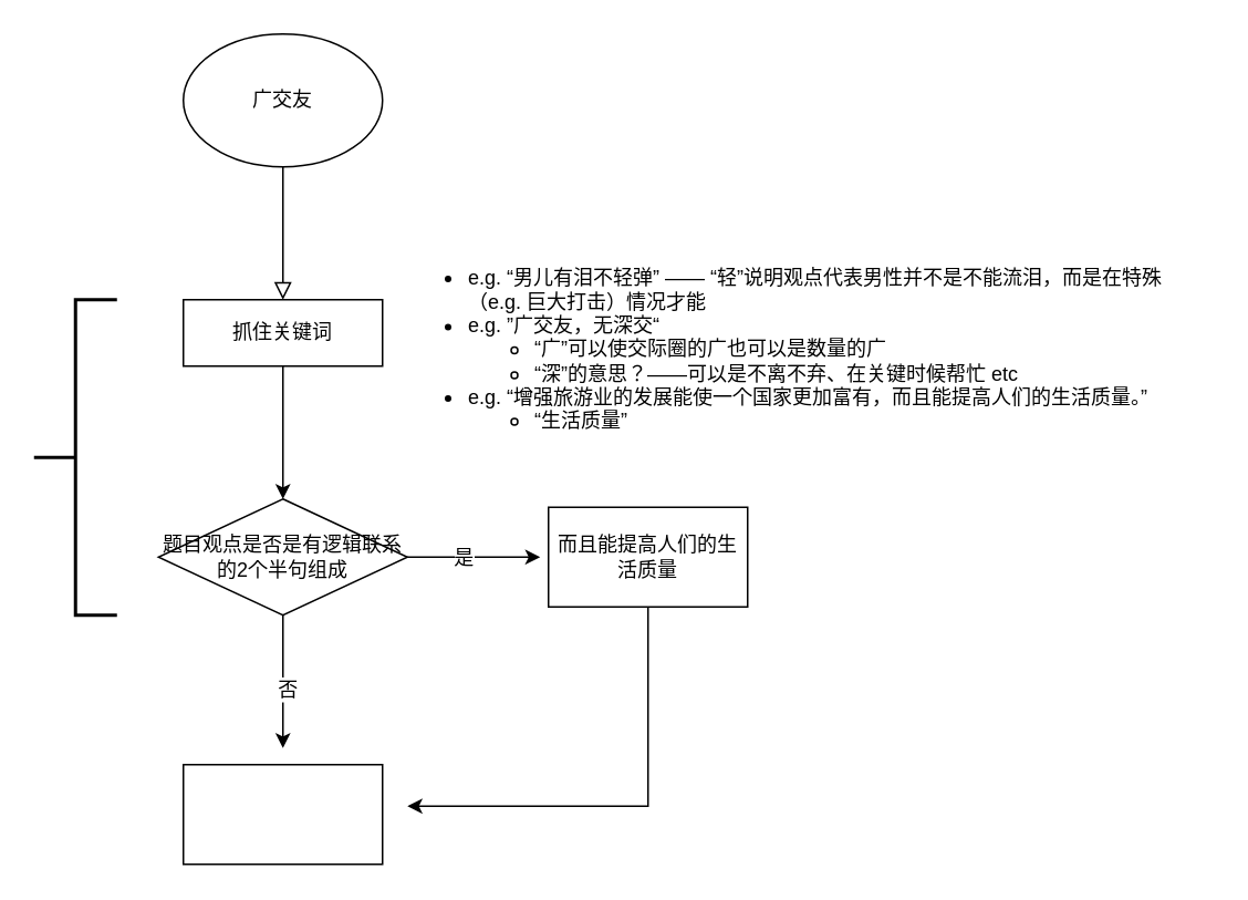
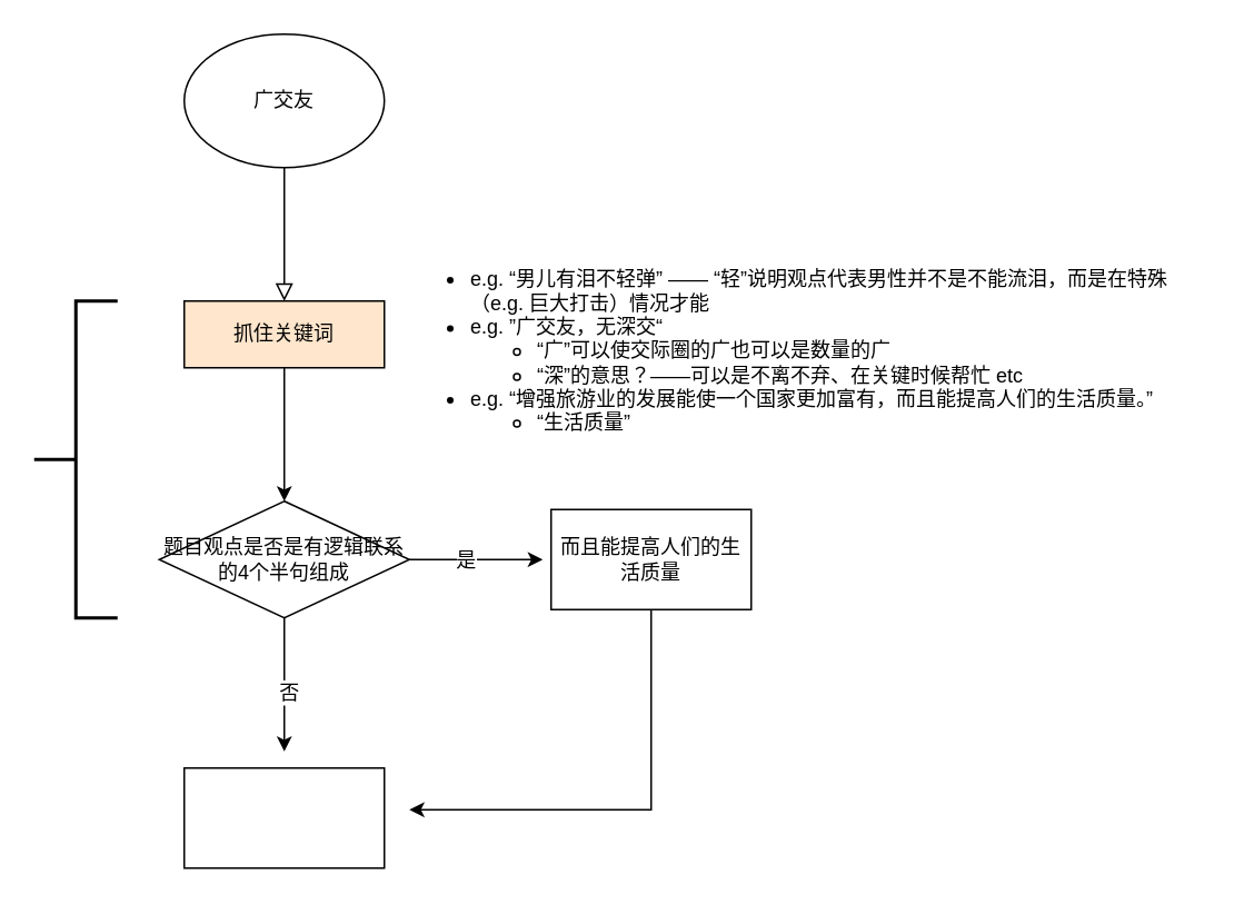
  <mxCell id="0" />
  <mxCell id="1" parent="0" />
  <mxCell id="2" value="" style="rounded=0;html=1;jettySize=auto;orthogonalLoop=1;fontSize=11;endArrow=block;endFill=0;endSize=8;strokeWidth=1;shadow=0;labelBackgroundColor=none;edgeStyle=orthogonalEdgeStyle;" parent="1" edge="1"><mxGeometry relative="1" as="geometry"><mxPoint x="170" y="100" as="sourcePoint" /><mxPoint x="170" y="180" as="targetPoint" /></mxGeometry></mxCell>
  <mxCell id="3" value="广交友" style="ellipse;whiteSpace=wrap;html=1;" vertex="1" parent="1"><mxGeometry x="110" y="20" width="120" height="80" as="geometry" /></mxCell>
  <mxCell id="4" value="&lt;ul&gt;&lt;li&gt;e.g. “男儿有泪不轻弹” —— “轻”说明观点代表男性并不是不能流泪，而是在特殊（e.g. 巨大打击）情况才能&lt;/li&gt;&lt;li&gt;e.g. ”广交友，无深交“&amp;nbsp;&lt;/li&gt;&lt;ul&gt;&lt;li&gt;“广”可以使交际圈的广也可以是数量的广&lt;/li&gt;&lt;li&gt;“深”的意思？——可以是不离不弃、在关键时候帮忙 etc&lt;/li&gt;&lt;/ul&gt;&lt;li&gt;e.g. “增强旅游业的发展能使一个国家更加富有，而且能提高人们的生活质量。”&lt;/li&gt;&lt;ul&gt;&lt;li&gt;“生活质量”&lt;/li&gt;&lt;/ul&gt;&lt;/ul&gt;" style="text;html=1;strokeColor=none;fillColor=none;align=left;verticalAlign=middle;whiteSpace=wrap;rounded=0;" vertex="1" parent="1"><mxGeometry x="240" y="200" width="490" height="20" as="geometry" /></mxCell>
  <mxCell id="5" value="" style="edgeStyle=orthogonalEdgeStyle;rounded=0;orthogonalLoop=1;jettySize=auto;html=1;" edge="1" parent="1" source="6"><mxGeometry relative="1" as="geometry"><mxPoint x="170" y="300" as="targetPoint" /></mxGeometry></mxCell>
- <mxCell id="6" value="抓住关键词" style="rounded=0;whiteSpace=wrap;html=1;" vertex="1" parent="1"><mxGeometry x="110" y="180" width="120" height="40" as="geometry" /></mxCell>
+ <mxCell id="6" value="抓住关键词" style="rounded=0;whiteSpace=wrap;html=1;fillColor=#ffe6cc;" vertex="1" parent="1"><mxGeometry x="110" y="180" width="120" height="40" as="geometry" /></mxCell>
  <mxCell id="7" value="" style="edgeStyle=orthogonalEdgeStyle;rounded=0;orthogonalLoop=1;jettySize=auto;html=1;" edge="1" parent="1" source="11"><mxGeometry relative="1" as="geometry"><mxPoint x="325" y="335" as="targetPoint" /></mxGeometry></mxCell>
  <mxCell id="8" value="是" style="text;html=1;align=center;verticalAlign=middle;resizable=0;points=[];labelBackgroundColor=#ffffff;" vertex="1" connectable="0" parent="7"><mxGeometry x="-0.175" relative="1" as="geometry"><mxPoint as="offset" /></mxGeometry></mxCell>
  <mxCell id="9" value="" style="edgeStyle=orthogonalEdgeStyle;rounded=0;orthogonalLoop=1;jettySize=auto;html=1;" edge="1" parent="1" source="11"><mxGeometry relative="1" as="geometry"><mxPoint x="170" y="450" as="targetPoint" /></mxGeometry></mxCell>
  <mxCell id="10" value="否" style="text;html=1;align=center;verticalAlign=middle;resizable=0;points=[];labelBackgroundColor=#ffffff;" vertex="1" connectable="0" parent="9"><mxGeometry x="0.125" y="2" relative="1" as="geometry"><mxPoint as="offset" /></mxGeometry></mxCell>
- <mxCell id="11" value="题目观点是否是有逻辑联系的2个半句组成" style="rhombus;whiteSpace=wrap;html=1;align=center;verticalAlign=middle;" vertex="1" parent="1"><mxGeometry x="95" y="300" width="150" height="70" as="geometry" /></mxCell>
+ <mxCell id="11" value="题目观点是否是有逻辑联系的4个半句组成" style="rhombus;whiteSpace=wrap;html=1;align=center;verticalAlign=middle;" vertex="1" parent="1"><mxGeometry x="95" y="300" width="150" height="70" as="geometry" /></mxCell>
  <mxCell id="12" value="" style="edgeStyle=orthogonalEdgeStyle;rounded=0;orthogonalLoop=1;jettySize=auto;html=1;fontSize=24;entryX=1;entryY=0.5;entryDx=0;entryDy=0;" edge="1" parent="1" source="13"><mxGeometry relative="1" as="geometry"><mxPoint x="245" y="485" as="targetPoint" /><Array as="points"><mxPoint x="390" y="485" /></Array></mxGeometry></mxCell>
  <mxCell id="13" value="而且能提高人们的生活质量" style="rounded=0;whiteSpace=wrap;html=1;align=center;" vertex="1" parent="1"><mxGeometry x="330" y="305" width="120" height="60" as="geometry" /></mxCell>
  <mxCell id="14" value="" style="strokeWidth=2;html=1;shape=mxgraph.flowchart.annotation_2;align=left;labelPosition=right;pointerEvents=1;" vertex="1" parent="1"><mxGeometry x="20" y="180" width="50" height="190" as="geometry" /></mxCell>
  <mxCell id="15" value="" style="rounded=0;whiteSpace=wrap;html=1;fontSize=24;align=center;" vertex="1" parent="1"><mxGeometry x="110" y="460" width="120" height="60" as="geometry" /></mxCell>
